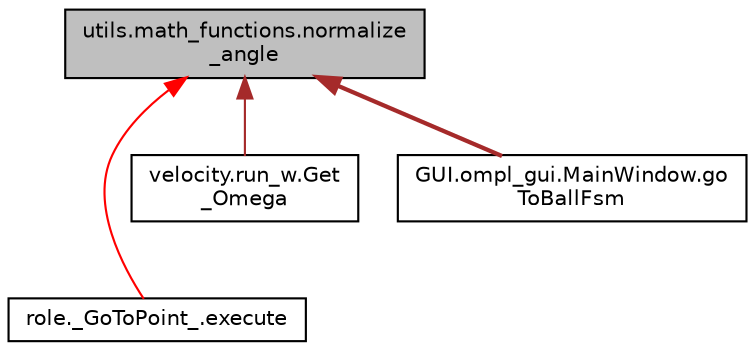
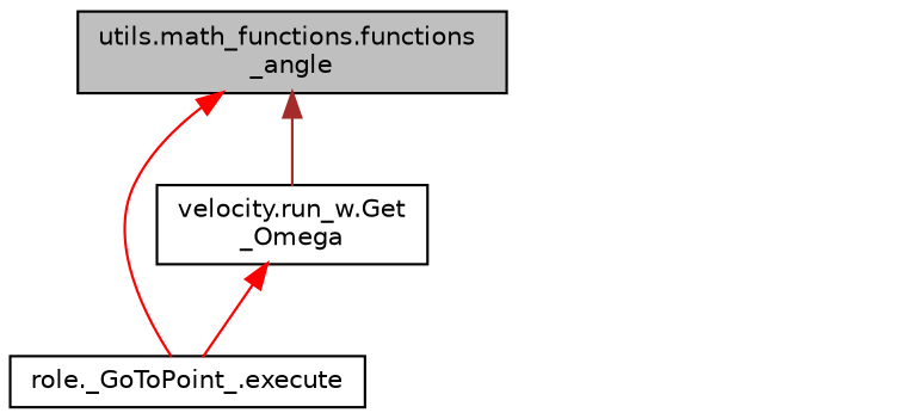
  digraph {
    rankdir=TB
    node [color=black fillcolor=white fontname=Helvetica fontsize=10 shape=record style=filled]
    edge [color=red dir=back fontname=Helvetica fontsize=10 labelfontname=Helvetica labelfontsize=10 style=solid]
-   n1 [fillcolor=grey75 fontcolor=black height=0.2 label="utils.math_functions.normalize\l_angle" width=0.4]
+   n1 [fillcolor=grey75 fontcolor=black height=0.2 label="utils.math_functions.functions\l_angle" width=0.4]
    n2 [height=0.2 label="role._GoToPoint_.execute" width=0.4]
    n3 [height=0.2 label="velocity.run_w.Get\l_Omega" width=0.4]
-   n4 [height=0.2 label="GUI.ompl_gui.MainWindow.go\lToBallFsm" width=0.4]
    n1 -> n2
    n1 -> n3 [color=brown]
-   n1 -> n4 [color=brown style=bold]
+   n3 -> n2
  }
